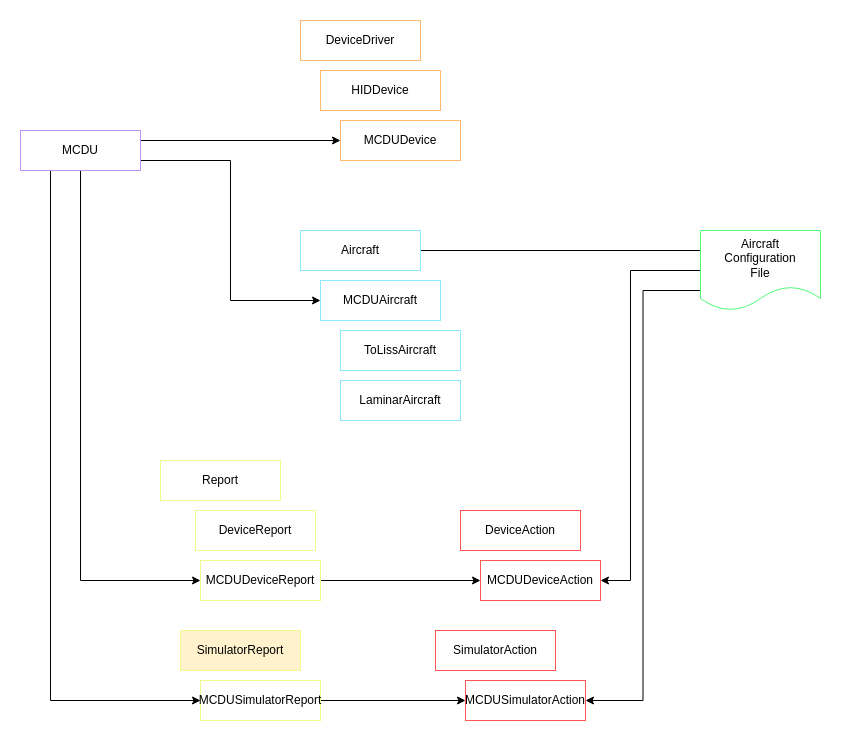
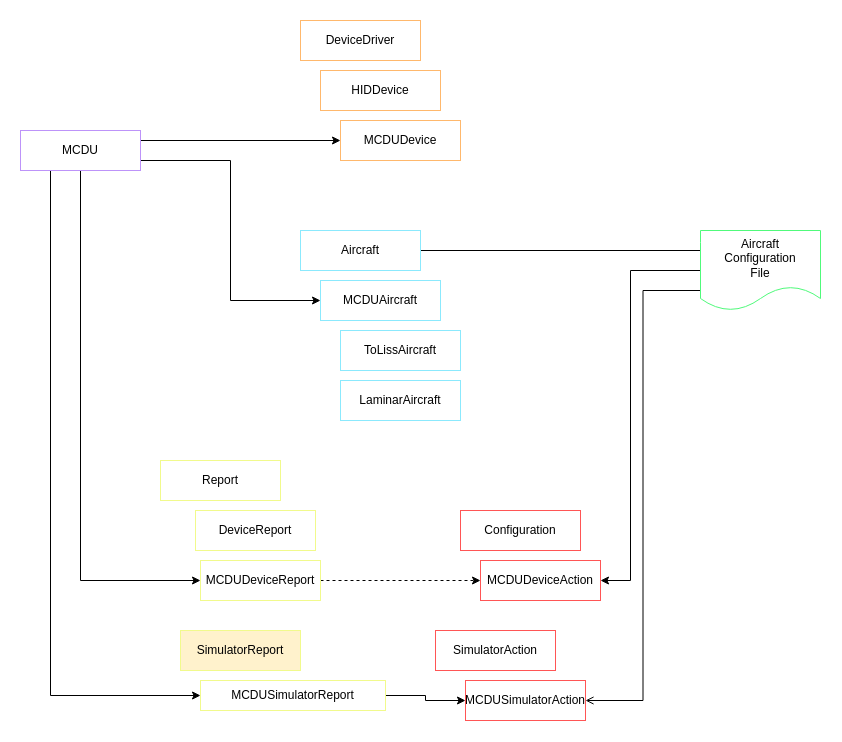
  <mxCell id="0" />
  <mxCell id="1" parent="0" />
  <mxCell id="2" value="DeviceDriver" style="rounded=0;whiteSpace=wrap;html=1;strokeColor=#FFB86C;" vertex="1" parent="1"><mxGeometry x="300" y="20" width="120" height="40" as="geometry" /></mxCell>
  <mxCell id="3" value="HIDDevice" style="rounded=0;whiteSpace=wrap;html=1;strokeColor=#FFB86C;" vertex="1" parent="1"><mxGeometry x="320" y="70" width="120" height="40" as="geometry" /></mxCell>
  <mxCell id="4" value="MCDUDevice" style="rounded=0;whiteSpace=wrap;html=1;strokeColor=#FFB86C;" vertex="1" parent="1"><mxGeometry x="340" y="120" width="120" height="40" as="geometry" /></mxCell>
  <mxCell id="5" style="edgeStyle=orthogonalEdgeStyle;rounded=0;orthogonalLoop=1;jettySize=auto;html=1;exitX=1;exitY=0.25;exitDx=0;exitDy=0;entryX=0;entryY=0.5;entryDx=0;entryDy=0;" edge="1" parent="1" source="9" target="4"><mxGeometry relative="1" as="geometry" /></mxCell>
  <mxCell id="6" style="edgeStyle=orthogonalEdgeStyle;rounded=0;orthogonalLoop=1;jettySize=auto;html=1;exitX=1;exitY=0.75;exitDx=0;exitDy=0;entryX=0;entryY=0.5;entryDx=0;entryDy=0;" edge="1" parent="1" source="9" target="14"><mxGeometry relative="1" as="geometry" /></mxCell>
  <mxCell id="7" style="edgeStyle=orthogonalEdgeStyle;rounded=0;orthogonalLoop=1;jettySize=auto;html=1;exitX=0.5;exitY=1;exitDx=0;exitDy=0;entryX=0;entryY=0.5;entryDx=0;entryDy=0;" edge="1" parent="1" source="9" target="22"><mxGeometry relative="1" as="geometry" /></mxCell>
  <mxCell id="8" style="edgeStyle=orthogonalEdgeStyle;rounded=0;orthogonalLoop=1;jettySize=auto;html=1;exitX=0.25;exitY=1;exitDx=0;exitDy=0;entryX=0;entryY=0.5;entryDx=0;entryDy=0;" edge="1" parent="1" source="9" target="25"><mxGeometry relative="1" as="geometry" /></mxCell>
  <mxCell id="9" value="MCDU" style="rounded=0;whiteSpace=wrap;html=1;strokeColor=#BD93F9;" vertex="1" parent="1"><mxGeometry x="20" y="130" width="120" height="40" as="geometry" /></mxCell>
  <mxCell id="10" style="edgeStyle=orthogonalEdgeStyle;rounded=0;orthogonalLoop=1;jettySize=auto;html=1;exitX=1;exitY=0.5;exitDx=0;exitDy=0;entryX=0;entryY=0.25;entryDx=0;entryDy=0;endArrow=none;" edge="1" parent="1" source="11" target="28"><mxGeometry relative="1" as="geometry" /></mxCell>
  <mxCell id="11" value="Aircraft" style="rounded=0;whiteSpace=wrap;html=1;strokeColor=#8BE9FD;" vertex="1" parent="1"><mxGeometry x="300" y="230" width="120" height="40" as="geometry" /></mxCell>
  <mxCell id="12" value="ToLissAircraft" style="rounded=0;whiteSpace=wrap;html=1;strokeColor=#8BE9FD;" vertex="1" parent="1"><mxGeometry x="340" y="330" width="120" height="40" as="geometry" /></mxCell>
  <mxCell id="13" value="LaminarAircraft" style="rounded=0;whiteSpace=wrap;html=1;strokeColor=#8BE9FD;" vertex="1" parent="1"><mxGeometry x="340" y="380" width="120" height="40" as="geometry" /></mxCell>
  <mxCell id="14" value="MCDU&lt;span style=&quot;background-color: initial;&quot;&gt;Aircraft&lt;/span&gt;" style="rounded=0;whiteSpace=wrap;html=1;strokeColor=#8BE9FD;" vertex="1" parent="1"><mxGeometry x="320" y="280" width="120" height="40" as="geometry" /></mxCell>
- <mxCell id="15" value="DeviceAction" style="rounded=0;whiteSpace=wrap;html=1;strokeColor=#FF5555;" vertex="1" parent="1"><mxGeometry x="460" y="510" width="120" height="40" as="geometry" /></mxCell>
+ <mxCell id="15" value="Configuration" style="rounded=0;whiteSpace=wrap;html=1;strokeColor=#FF5555;" vertex="1" parent="1"><mxGeometry x="460" y="510" width="120" height="40" as="geometry" /></mxCell>
  <mxCell id="16" value="MCDUDeviceAction" style="rounded=0;whiteSpace=wrap;html=1;strokeColor=#FF5555;" vertex="1" parent="1"><mxGeometry x="480" y="560" width="120" height="40" as="geometry" /></mxCell>
  <mxCell id="17" value="SimulatorAction" style="rounded=0;whiteSpace=wrap;html=1;strokeColor=#FF5555;" vertex="1" parent="1"><mxGeometry x="435" y="630" width="120" height="40" as="geometry" /></mxCell>
  <mxCell id="18" value="MCDUSimulatorAction" style="rounded=0;whiteSpace=wrap;html=1;strokeColor=#FF5555;" vertex="1" parent="1"><mxGeometry x="465" y="680" width="120" height="40" as="geometry" /></mxCell>
  <mxCell id="19" value="Report" style="rounded=0;whiteSpace=wrap;html=1;strokeColor=#F1FA8C;" vertex="1" parent="1"><mxGeometry x="160" y="460" width="120" height="40" as="geometry" /></mxCell>
  <mxCell id="20" value="DeviceReport" style="rounded=0;whiteSpace=wrap;html=1;strokeColor=#F1FA8C;" vertex="1" parent="1"><mxGeometry x="195" y="510" width="120" height="40" as="geometry" /></mxCell>
- <mxCell id="21" style="edgeStyle=orthogonalEdgeStyle;rounded=0;orthogonalLoop=1;jettySize=auto;html=1;exitX=1;exitY=0.5;exitDx=0;exitDy=0;entryX=0;entryY=0.5;entryDx=0;entryDy=0;" edge="1" parent="1" source="22" target="16"><mxGeometry relative="1" as="geometry" /></mxCell>
+ <mxCell id="21" style="edgeStyle=orthogonalEdgeStyle;rounded=0;orthogonalLoop=1;jettySize=auto;html=1;exitX=1;exitY=0.5;exitDx=0;exitDy=0;entryX=0;entryY=0.5;entryDx=0;entryDy=0;dashed=1;" edge="1" parent="1" source="22" target="16"><mxGeometry relative="1" as="geometry" /></mxCell>
  <mxCell id="22" value="MCDUDeviceReport" style="rounded=0;whiteSpace=wrap;html=1;strokeColor=#F1FA8C;" vertex="1" parent="1"><mxGeometry x="200" y="560" width="120" height="40" as="geometry" /></mxCell>
  <mxCell id="23" value="SimulatorReport" style="rounded=0;whiteSpace=wrap;html=1;strokeColor=#F1FA8C;fillColor=#fff2cc;" vertex="1" parent="1"><mxGeometry x="180" y="630" width="120" height="40" as="geometry" /></mxCell>
  <mxCell id="24" style="edgeStyle=orthogonalEdgeStyle;rounded=0;orthogonalLoop=1;jettySize=auto;html=1;entryX=0;entryY=0.5;entryDx=0;entryDy=0;" edge="1" parent="1" source="25" target="18"><mxGeometry relative="1" as="geometry" /></mxCell>
- <mxCell id="25" value="MCDUSimulatorReport" style="rounded=0;whiteSpace=wrap;html=1;strokeColor=#F1FA8C;" vertex="1" parent="1"><mxGeometry x="200" y="680" width="120" height="40" as="geometry" /></mxCell>
- <mxCell id="26" style="edgeStyle=orthogonalEdgeStyle;rounded=0;orthogonalLoop=1;jettySize=auto;html=1;entryX=1;entryY=0.5;entryDx=0;entryDy=0;exitX=0;exitY=0.75;exitDx=0;exitDy=0;" edge="1" parent="1" source="28" target="18"><mxGeometry relative="1" as="geometry" /></mxCell>
+ <mxCell id="25" value="MCDUSimulatorReport" style="rounded=0;whiteSpace=wrap;html=1;strokeColor=#F1FA8C;" vertex="1" parent="1"><mxGeometry x="200" y="680" width="185" height="30" as="geometry" /></mxCell>
+ <mxCell id="26" style="edgeStyle=orthogonalEdgeStyle;rounded=0;orthogonalLoop=1;jettySize=auto;html=1;entryX=1;entryY=0.5;entryDx=0;entryDy=0;exitX=0;exitY=0.75;exitDx=0;exitDy=0;endArrow=open;" edge="1" parent="1" source="28" target="18"><mxGeometry relative="1" as="geometry" /></mxCell>
  <mxCell id="27" style="edgeStyle=orthogonalEdgeStyle;rounded=0;orthogonalLoop=1;jettySize=auto;html=1;entryX=1;entryY=0.5;entryDx=0;entryDy=0;" edge="1" parent="1" source="28" target="16"><mxGeometry relative="1" as="geometry"><Array as="points"><mxPoint x="630" y="270" /><mxPoint x="630" y="580" /></Array></mxGeometry></mxCell>
  <mxCell id="28" value="Aircraft&lt;div&gt;Configuration&lt;/div&gt;&lt;div&gt;File&lt;/div&gt;" style="shape=document;whiteSpace=wrap;html=1;boundedLbl=1;strokeColor=#50FA7B;" vertex="1" parent="1"><mxGeometry x="700" y="230" width="120" height="80" as="geometry" /></mxCell>
